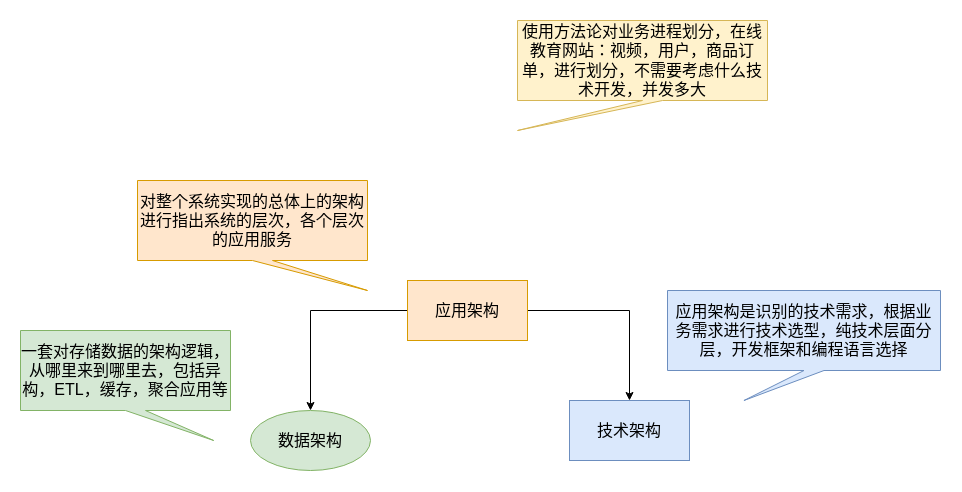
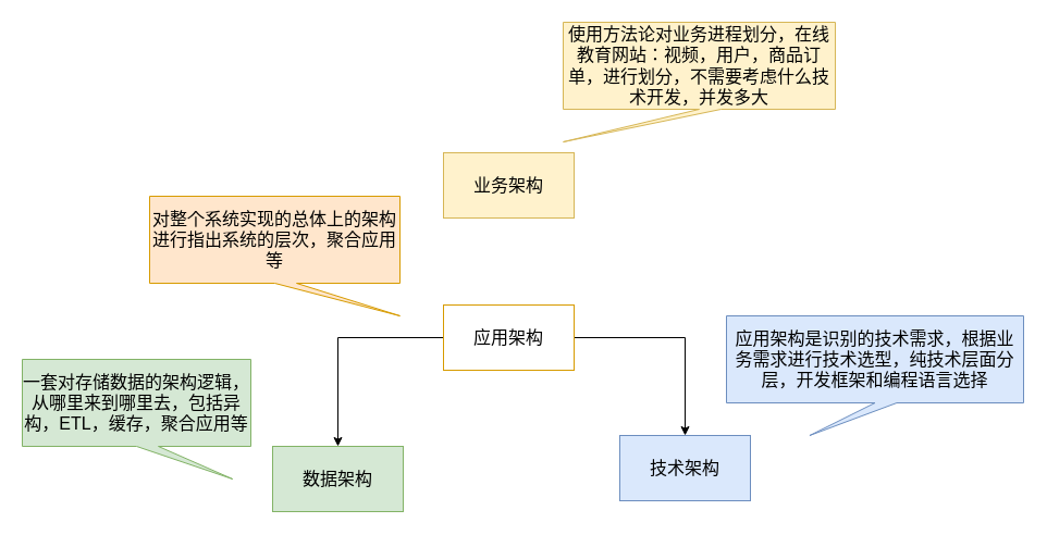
  <mxCell id="0" />
  <mxCell id="1" parent="0" />
+ <mxCell id="2" value="&lt;font style=&quot;vertical-align: inherit;&quot; class=&quot;notranslate fyzs-translate-target fyzs-translate-target-wrapper&quot;&gt;&lt;font style=&quot;vertical-align: inherit;&quot; class=&quot;notranslate fyzs-translate-target fyzs-translate-target-box&quot;&gt;&lt;font style=&quot;vertical-align: inherit;&quot; title=&quot;y&quot; class=&quot;notranslate fyzs-translate-target fyzs-translate-target-text&quot;&gt;业务架构&lt;/font&gt;&lt;/font&gt;&lt;/font&gt;" style="rounded=0;whiteSpace=wrap;html=1;fillColor=#fff2cc;strokeColor=#d6b656;fontSize=16;" vertex="1" parent="1"><mxGeometry x="407" y="140" width="120" height="60" as="geometry" /></mxCell>
  <mxCell id="3" value="" style="edgeStyle=orthogonalEdgeStyle;rounded=0;orthogonalLoop=1;jettySize=auto;html=1;fontSize=16;" edge="1" parent="1" source="5" target="6"><mxGeometry relative="1" as="geometry" /></mxCell>
  <mxCell id="4" value="" style="edgeStyle=orthogonalEdgeStyle;rounded=0;orthogonalLoop=1;jettySize=auto;html=1;fontSize=16;" edge="1" parent="1" source="5" target="7"><mxGeometry relative="1" as="geometry" /></mxCell>
- <mxCell id="5" value="&lt;font style=&quot;vertical-align: inherit;&quot; class=&quot;notranslate fyzs-translate-target fyzs-translate-target-wrapper&quot;&gt;&lt;font style=&quot;vertical-align: inherit;&quot; class=&quot;notranslate fyzs-translate-target fyzs-translate-target-box&quot;&gt;&lt;font style=&quot;vertical-align: inherit;&quot; title=&quot;y&quot; class=&quot;notranslate fyzs-translate-target fyzs-translate-target-text&quot;&gt;应用架构&lt;/font&gt;&lt;/font&gt;&lt;/font&gt;" style="whiteSpace=wrap;html=1;rounded=0;fillColor=#ffe6cc;strokeColor=#d79b00;fontSize=16;" vertex="1" parent="1"><mxGeometry x="407" y="280" width="120" height="60" as="geometry" /></mxCell>
- <mxCell id="6" value="&lt;font style=&quot;vertical-align: inherit;&quot; class=&quot;notranslate fyzs-translate-target fyzs-translate-target-wrapper&quot;&gt;&lt;font style=&quot;vertical-align: inherit;&quot; class=&quot;notranslate fyzs-translate-target fyzs-translate-target-box&quot;&gt;&lt;font style=&quot;vertical-align: inherit;&quot; title=&quot;y&quot; class=&quot;notranslate fyzs-translate-target fyzs-translate-target-text&quot;&gt;数据架构&lt;/font&gt;&lt;/font&gt;&lt;/font&gt;" style="ellipse;whiteSpace=wrap;html=1;fillColor=#d5e8d4;strokeColor=#82b366;fontSize=16;" vertex="1" parent="1"><mxGeometry x="250" y="410" width="120" height="60" as="geometry" /></mxCell>
+ <mxCell id="5" value="&lt;font style=&quot;vertical-align: inherit;&quot; class=&quot;notranslate fyzs-translate-target fyzs-translate-target-wrapper&quot;&gt;&lt;font style=&quot;vertical-align: inherit;&quot; class=&quot;notranslate fyzs-translate-target fyzs-translate-target-box&quot;&gt;&lt;font style=&quot;vertical-align: inherit;&quot; title=&quot;y&quot; class=&quot;notranslate fyzs-translate-target fyzs-translate-target-text&quot;&gt;应用架构&lt;/font&gt;&lt;/font&gt;&lt;/font&gt;" style="whiteSpace=wrap;html=1;rounded=0;fillColor=#ffffff;strokeColor=#d79b00;fontSize=16;" vertex="1" parent="1"><mxGeometry x="407" y="280" width="120" height="60" as="geometry" /></mxCell>
+ <mxCell id="6" value="&lt;font style=&quot;vertical-align: inherit;&quot; class=&quot;notranslate fyzs-translate-target fyzs-translate-target-wrapper&quot;&gt;&lt;font style=&quot;vertical-align: inherit;&quot; class=&quot;notranslate fyzs-translate-target fyzs-translate-target-box&quot;&gt;&lt;font style=&quot;vertical-align: inherit;&quot; title=&quot;y&quot; class=&quot;notranslate fyzs-translate-target fyzs-translate-target-text&quot;&gt;数据架构&lt;/font&gt;&lt;/font&gt;&lt;/font&gt;" style="whiteSpace=wrap;html=1;rounded=0;fillColor=#d5e8d4;strokeColor=#82b366;fontSize=16;" vertex="1" parent="1"><mxGeometry x="250" y="410" width="120" height="60" as="geometry" /></mxCell>
  <mxCell id="7" value="&lt;font style=&quot;vertical-align: inherit;&quot; class=&quot;notranslate fyzs-translate-target fyzs-translate-target-wrapper&quot;&gt;&lt;font style=&quot;vertical-align: inherit;&quot; class=&quot;notranslate fyzs-translate-target fyzs-translate-target-box&quot;&gt;&lt;font style=&quot;vertical-align: inherit;&quot; title=&quot;j&quot; class=&quot;notranslate fyzs-translate-target fyzs-translate-target-text&quot;&gt;技术架构&lt;/font&gt;&lt;/font&gt;&lt;/font&gt;" style="whiteSpace=wrap;html=1;rounded=0;fillColor=#dae8fc;strokeColor=#6c8ebf;fontSize=16;" vertex="1" parent="1"><mxGeometry x="569" y="400" width="120" height="60" as="geometry" /></mxCell>
  <mxCell id="8" value="&lt;font style=&quot;vertical-align: inherit;&quot; class=&quot;notranslate fyzs-translate-target fyzs-translate-target-wrapper&quot;&gt;&lt;font style=&quot;vertical-align: inherit;&quot; class=&quot;notranslate fyzs-translate-target fyzs-translate-target-box&quot;&gt;&lt;font style=&quot;vertical-align: inherit;&quot; title=&quot;s&quot; class=&quot;notranslate fyzs-translate-target fyzs-translate-target-text&quot;&gt;使用方法论对业务进程划分，在线教育网站：视频，用户，商品订单，进行划分，不需要考虑什么技术开发，并发多大&lt;/font&gt;&lt;/font&gt;&lt;/font&gt;" style="shape=callout;whiteSpace=wrap;html=1;perimeter=calloutPerimeter;position2=0;fillColor=#fff2cc;strokeColor=#d6b656;fontSize=16;" vertex="1" parent="1"><mxGeometry x="517" y="20" width="250" height="110" as="geometry" /></mxCell>
- <mxCell id="9" value="&lt;font style=&quot;vertical-align: inherit;&quot; class=&quot;notranslate fyzs-translate-target fyzs-translate-target-wrapper&quot;&gt;&lt;font style=&quot;vertical-align: inherit;&quot; class=&quot;notranslate fyzs-translate-target fyzs-translate-target-box&quot;&gt;&lt;font style=&quot;vertical-align: inherit;&quot; title=&quot;d&quot; class=&quot;notranslate fyzs-translate-target fyzs-translate-target-text&quot;&gt;对整个系统实现的总体上的架构进行指出系统的层次，各个层次的应用服务&lt;/font&gt;&lt;/font&gt;&lt;/font&gt;" style="shape=callout;whiteSpace=wrap;html=1;perimeter=calloutPerimeter;position2=1;fillColor=#ffe6cc;strokeColor=#d79b00;fontSize=16;" vertex="1" parent="1"><mxGeometry x="137" y="180" width="230" height="110" as="geometry" /></mxCell>
+ <mxCell id="9" value="&lt;font style=&quot;vertical-align: inherit;&quot; class=&quot;notranslate fyzs-translate-target fyzs-translate-target-wrapper&quot;&gt;&lt;font style=&quot;vertical-align: inherit;&quot; class=&quot;notranslate fyzs-translate-target fyzs-translate-target-box&quot;&gt;&lt;font style=&quot;vertical-align: inherit;&quot; title=&quot;d&quot; class=&quot;notranslate fyzs-translate-target fyzs-translate-target-text&quot;&gt;对整个系统实现的总体上的架构进行指出系统的层次，聚合应用等&lt;/font&gt;&lt;/font&gt;&lt;/font&gt;" style="shape=callout;whiteSpace=wrap;html=1;perimeter=calloutPerimeter;position2=1;fillColor=#ffe6cc;strokeColor=#d79b00;fontSize=16;" vertex="1" parent="1"><mxGeometry x="137" y="180" width="230" height="110" as="geometry" /></mxCell>
  <mxCell id="10" value="&lt;font style=&quot;vertical-align: inherit;&quot; class=&quot;notranslate fyzs-translate-target fyzs-translate-target-wrapper&quot;&gt;&lt;font style=&quot;vertical-align: inherit;&quot; class=&quot;notranslate fyzs-translate-target fyzs-translate-target-box&quot;&gt;&lt;font style=&quot;vertical-align: inherit;&quot; title=&quot;y&quot; class=&quot;notranslate fyzs-translate-target fyzs-translate-target-text&quot;&gt;一套对存储数据的架构逻辑，从哪里来到哪里去，包括异构，ETL，缓存，聚合应用等&lt;/font&gt;&lt;/font&gt;&lt;/font&gt;" style="shape=callout;whiteSpace=wrap;html=1;perimeter=calloutPerimeter;position2=0.92;fillColor=#d5e8d4;strokeColor=#82b366;fontSize=16;" vertex="1" parent="1"><mxGeometry x="20" y="330" width="210" height="110" as="geometry" /></mxCell>
  <mxCell id="11" value="&lt;font style=&quot;vertical-align: inherit;&quot; class=&quot;notranslate fyzs-translate-target fyzs-translate-target-wrapper&quot;&gt;&lt;font style=&quot;vertical-align: inherit;&quot; class=&quot;notranslate fyzs-translate-target fyzs-translate-target-box&quot;&gt;&lt;font style=&quot;vertical-align: inherit;&quot; title=&quot;y&quot; class=&quot;notranslate fyzs-translate-target fyzs-translate-target-text&quot;&gt;应用架构是识别的技术需求，根据业务需求进行技术选型，纯技术层面分层，开发框架和编程语言选择&lt;/font&gt;&lt;/font&gt;&lt;/font&gt;" style="shape=callout;whiteSpace=wrap;html=1;perimeter=calloutPerimeter;position2=0.28;fillColor=#dae8fc;strokeColor=#6c8ebf;fontSize=16;" vertex="1" parent="1"><mxGeometry x="667" y="290" width="273" height="110" as="geometry" /></mxCell>
